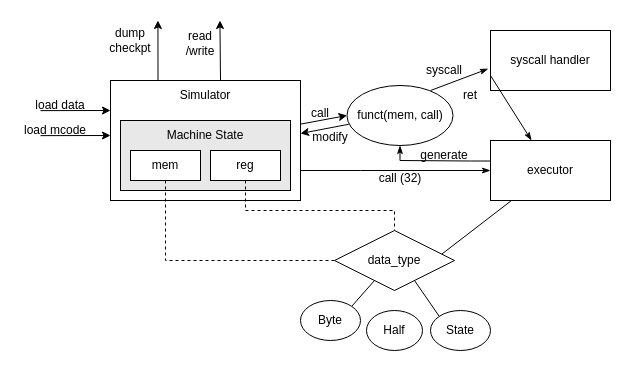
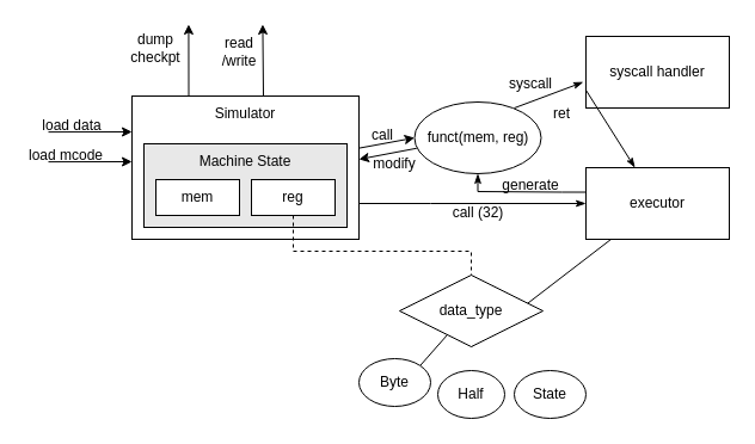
  <mxCell id="0" />
  <mxCell id="1" parent="0" />
  <mxCell id="2" value="call" style="text;html=1;strokeColor=none;fillColor=none;align=center;verticalAlign=middle;whiteSpace=wrap;rounded=0;" vertex="1" parent="1"><mxGeometry x="290" y="98" width="60" height="30" as="geometry" /></mxCell>
- <mxCell id="3" value="funct(mem, call)" style="ellipse;whiteSpace=wrap;html=1;fillColor=#FFFFFF;" vertex="1" parent="1"><mxGeometry x="346.5" y="85" width="106" height="60" as="geometry" /></mxCell>
+ <mxCell id="3" value="funct(mem, reg)" style="ellipse;whiteSpace=wrap;html=1;fillColor=#FFFFFF;" vertex="1" parent="1"><mxGeometry x="346.5" y="85" width="106" height="60" as="geometry" /></mxCell>
  <mxCell id="4" style="edgeStyle=none;rounded=0;orthogonalLoop=1;jettySize=auto;html=1;exitX=0.5;exitY=1;exitDx=0;exitDy=0;endArrow=none;endFill=0;" edge="1" parent="1" source="6" target="24"><mxGeometry relative="1" as="geometry" /></mxCell>
- <mxCell id="5" style="edgeStyle=none;rounded=0;orthogonalLoop=1;jettySize=auto;html=1;exitX=0.75;exitY=1;exitDx=0;exitDy=0;entryX=0;entryY=0;entryDx=0;entryDy=0;endArrow=none;endFill=0;" edge="1" parent="1" source="6" target="10"><mxGeometry relative="1" as="geometry" /></mxCell>
  <mxCell id="6" value="data_type" style="rhombus;whiteSpace=wrap;html=1;" vertex="1" parent="1"><mxGeometry x="334" y="230" width="120" height="60" as="geometry" /></mxCell>
  <mxCell id="7" style="rounded=0;orthogonalLoop=1;jettySize=auto;html=1;exitX=1;exitY=0;exitDx=0;exitDy=0;entryX=0.25;entryY=1;entryDx=0;entryDy=0;endArrow=none;endFill=0;" edge="1" parent="1" source="8" target="6"><mxGeometry relative="1" as="geometry" /></mxCell>
  <mxCell id="8" value="Byte" style="ellipse;whiteSpace=wrap;html=1;" vertex="1" parent="1"><mxGeometry x="300" y="300" width="60" height="40" as="geometry" /></mxCell>
  <mxCell id="9" value="Half" style="ellipse;whiteSpace=wrap;html=1;" vertex="1" parent="1"><mxGeometry x="366" y="310" width="56" height="40" as="geometry" /></mxCell>
  <mxCell id="10" value="State" style="ellipse;whiteSpace=wrap;html=1;" vertex="1" parent="1"><mxGeometry x="430" y="310" width="60" height="40" as="geometry" /></mxCell>
  <mxCell id="11" style="edgeStyle=none;rounded=0;orthogonalLoop=1;jettySize=auto;html=1;exitX=1;exitY=0.75;exitDx=0;exitDy=0;endArrow=classicThin;endFill=1;" edge="1" parent="1" source="13"><mxGeometry relative="1" as="geometry"><mxPoint x="490" y="170" as="targetPoint" /><Array as="points"><mxPoint x="360" y="170" /></Array></mxGeometry></mxCell>
  <mxCell id="12" style="rounded=0;orthogonalLoop=1;jettySize=auto;html=1;exitX=0.999;exitY=0.364;exitDx=0;exitDy=0;entryX=0;entryY=0.5;entryDx=0;entryDy=0;endArrow=classic;endFill=1;exitPerimeter=0;" edge="1" parent="1" source="13" target="3"><mxGeometry relative="1" as="geometry"><mxPoint x="300" y="125" as="sourcePoint" /><mxPoint x="352.436" y="114.7" as="targetPoint" /></mxGeometry></mxCell>
  <mxCell id="13" value="" style="rounded=0;whiteSpace=wrap;html=1;" vertex="1" parent="1"><mxGeometry x="110" y="80" width="190" height="120" as="geometry" /></mxCell>
  <mxCell id="14" value="" style="rounded=0;whiteSpace=wrap;html=1;fillColor=#E8E8E8;" vertex="1" parent="1"><mxGeometry x="120" y="120" width="170" height="70" as="geometry" /></mxCell>
  <mxCell id="15" style="edgeStyle=none;rounded=0;orthogonalLoop=1;jettySize=auto;html=1;exitX=0;exitY=1;exitDx=0;exitDy=0;startArrow=classic;startFill=1;endArrow=none;endFill=0;" edge="1" parent="1" source="17"><mxGeometry relative="1" as="geometry"><mxPoint x="40" y="110.143" as="targetPoint" /></mxGeometry></mxCell>
  <mxCell id="16" style="edgeStyle=none;rounded=0;orthogonalLoop=1;jettySize=auto;html=1;exitX=0.25;exitY=0;exitDx=0;exitDy=0;startArrow=none;startFill=0;endArrow=classic;endFill=1;" edge="1" parent="1" source="17"><mxGeometry relative="1" as="geometry"><mxPoint x="157.429" y="20" as="targetPoint" /></mxGeometry></mxCell>
  <mxCell id="17" value="Simulator" style="text;html=1;strokeColor=none;fillColor=none;align=center;verticalAlign=middle;whiteSpace=wrap;rounded=0;" vertex="1" parent="1"><mxGeometry x="110" y="80" width="190" height="30" as="geometry" /></mxCell>
  <mxCell id="18" value="Machine State" style="text;html=1;strokeColor=none;fillColor=none;align=center;verticalAlign=middle;whiteSpace=wrap;rounded=0;" vertex="1" parent="1"><mxGeometry x="130" y="120" width="150" height="30" as="geometry" /></mxCell>
- <mxCell id="19" style="edgeStyle=orthogonalEdgeStyle;rounded=0;orthogonalLoop=1;jettySize=auto;html=1;exitX=0.5;exitY=1;exitDx=0;exitDy=0;entryX=0;entryY=0.5;entryDx=0;entryDy=0;endArrow=none;endFill=0;dashed=1;" edge="1" parent="1" source="20" target="6"><mxGeometry relative="1" as="geometry" /></mxCell>
  <mxCell id="20" value="mem" style="rounded=0;whiteSpace=wrap;html=1;" vertex="1" parent="1"><mxGeometry x="130" y="150" width="70" height="30" as="geometry" /></mxCell>
  <mxCell id="21" style="edgeStyle=orthogonalEdgeStyle;rounded=0;orthogonalLoop=1;jettySize=auto;html=1;dashed=1;endArrow=none;endFill=0;entryX=0.5;entryY=0;entryDx=0;entryDy=0;" edge="1" parent="1" source="22" target="6"><mxGeometry relative="1" as="geometry"><mxPoint x="400" y="230" as="targetPoint" /><Array as="points"><mxPoint x="245" y="210" /><mxPoint x="394" y="210" /></Array></mxGeometry></mxCell>
  <mxCell id="22" value="reg" style="rounded=0;whiteSpace=wrap;html=1;" vertex="1" parent="1"><mxGeometry x="210" y="150" width="70" height="30" as="geometry" /></mxCell>
  <mxCell id="23" style="edgeStyle=none;rounded=0;orthogonalLoop=1;jettySize=auto;html=1;entryX=-0.018;entryY=0.671;entryDx=0;entryDy=0;endArrow=classicThin;endFill=1;entryPerimeter=0;" edge="1" parent="1"><mxGeometry relative="1" as="geometry"><mxPoint x="430" y="90" as="sourcePoint" /><mxPoint x="487.84" y="68.26" as="targetPoint" /></mxGeometry></mxCell>
  <mxCell id="24" value="executor" style="rounded=0;whiteSpace=wrap;html=1;fillColor=#FFFFFF;" vertex="1" parent="1"><mxGeometry x="490" y="140" width="120" height="60" as="geometry" /></mxCell>
  <mxCell id="25" value="syscall handler" style="rounded=0;whiteSpace=wrap;html=1;fillColor=#FFFFFF;" vertex="1" parent="1"><mxGeometry x="490" y="30" width="120" height="60" as="geometry" /></mxCell>
  <mxCell id="26" value="syscall" style="text;html=1;strokeColor=none;fillColor=none;align=center;verticalAlign=middle;whiteSpace=wrap;rounded=0;" vertex="1" parent="1"><mxGeometry x="414" y="55" width="60" height="30" as="geometry" /></mxCell>
  <mxCell id="27" style="edgeStyle=none;rounded=0;orthogonalLoop=1;jettySize=auto;html=1;exitX=0;exitY=0.75;exitDx=0;exitDy=0;endArrow=classicThin;endFill=1;" edge="1" parent="1" source="25" target="24"><mxGeometry relative="1" as="geometry"><mxPoint x="560" y="90" as="sourcePoint" /><mxPoint x="560" y="140" as="targetPoint" /></mxGeometry></mxCell>
  <mxCell id="28" value="ret" style="text;html=1;strokeColor=none;fillColor=none;align=center;verticalAlign=middle;whiteSpace=wrap;rounded=0;" vertex="1" parent="1"><mxGeometry x="440" y="80" width="60" height="30" as="geometry" /></mxCell>
  <mxCell id="29" value="call (32)" style="text;html=1;strokeColor=none;fillColor=none;align=center;verticalAlign=middle;whiteSpace=wrap;rounded=0;" vertex="1" parent="1"><mxGeometry x="370" y="163" width="60" height="30" as="geometry" /></mxCell>
  <mxCell id="30" style="edgeStyle=orthogonalEdgeStyle;rounded=0;orthogonalLoop=1;jettySize=auto;html=1;endArrow=classicThin;endFill=1;exitX=0.001;exitY=0.342;exitDx=0;exitDy=0;exitPerimeter=0;entryX=0.5;entryY=1;entryDx=0;entryDy=0;" edge="1" parent="1" source="24" target="3"><mxGeometry relative="1" as="geometry"><mxPoint x="487" y="161.31" as="sourcePoint" /><mxPoint x="410" y="162" as="targetPoint" /><Array as="points"><mxPoint x="470" y="161" /><mxPoint x="400" y="160" /></Array></mxGeometry></mxCell>
  <mxCell id="31" value="generate" style="text;html=1;strokeColor=none;fillColor=none;align=center;verticalAlign=middle;whiteSpace=wrap;rounded=0;" vertex="1" parent="1"><mxGeometry x="414" y="140" width="60" height="30" as="geometry" /></mxCell>
  <mxCell id="32" style="rounded=0;orthogonalLoop=1;jettySize=auto;html=1;entryX=0.017;entryY=0.646;entryDx=0;entryDy=0;endArrow=none;endFill=0;startArrow=classic;startFill=1;entryPerimeter=0;" edge="1" parent="1" target="3"><mxGeometry relative="1" as="geometry"><mxPoint x="300" y="133" as="sourcePoint" /><mxPoint x="362.015" y="121.209" as="targetPoint" /></mxGeometry></mxCell>
  <mxCell id="33" value="modify" style="text;html=1;strokeColor=none;fillColor=none;align=center;verticalAlign=middle;whiteSpace=wrap;rounded=0;" vertex="1" parent="1"><mxGeometry x="300" y="122" width="60" height="30" as="geometry" /></mxCell>
  <mxCell id="34" value="load data" style="text;html=1;strokeColor=none;fillColor=none;align=center;verticalAlign=middle;whiteSpace=wrap;rounded=0;" vertex="1" parent="1"><mxGeometry x="30" y="90" width="60" height="30" as="geometry" /></mxCell>
  <mxCell id="35" style="edgeStyle=none;rounded=0;orthogonalLoop=1;jettySize=auto;html=1;exitX=0;exitY=1;exitDx=0;exitDy=0;startArrow=classic;startFill=1;endArrow=none;endFill=0;" edge="1" parent="1"><mxGeometry relative="1" as="geometry"><mxPoint x="40" y="135.143" as="targetPoint" /><mxPoint x="110" y="135" as="sourcePoint" /></mxGeometry></mxCell>
  <mxCell id="36" value="load mcode" style="text;html=1;strokeColor=none;fillColor=none;align=center;verticalAlign=middle;whiteSpace=wrap;rounded=0;" vertex="1" parent="1"><mxGeometry x="20" y="115" width="70" height="30" as="geometry" /></mxCell>
  <mxCell id="37" value="dump&lt;br&gt;checkpt" style="text;html=1;strokeColor=none;fillColor=none;align=center;verticalAlign=middle;whiteSpace=wrap;rounded=0;" vertex="1" parent="1"><mxGeometry x="100" y="25" width="60" height="30" as="geometry" /></mxCell>
  <mxCell id="38" style="edgeStyle=none;rounded=0;orthogonalLoop=1;jettySize=auto;html=1;exitX=0.25;exitY=0;exitDx=0;exitDy=0;startArrow=none;startFill=0;endArrow=classic;endFill=1;" edge="1" parent="1"><mxGeometry relative="1" as="geometry"><mxPoint x="219.429" y="20" as="targetPoint" /><mxPoint x="220" y="80" as="sourcePoint" /></mxGeometry></mxCell>
  <mxCell id="39" value="read&lt;br&gt;/write" style="text;html=1;strokeColor=none;fillColor=none;align=center;verticalAlign=middle;whiteSpace=wrap;rounded=0;" vertex="1" parent="1"><mxGeometry x="170" y="28" width="60" height="30" as="geometry" /></mxCell>
